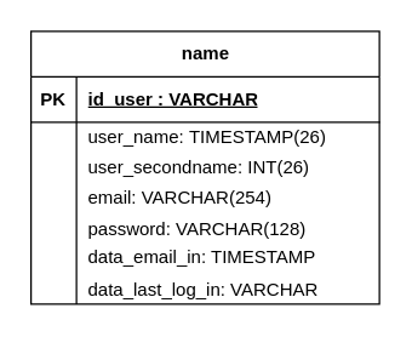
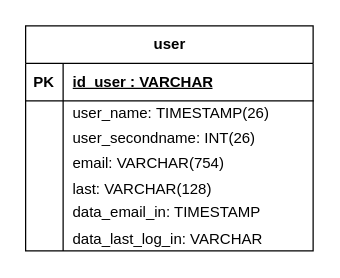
  <mxCell id="0" />
  <mxCell id="1" parent="0" />
- <mxCell id="2" value="&lt;div&gt;&lt;span style=&quot;background-color: initial;&quot;&gt;name&lt;/span&gt;&lt;br&gt;&lt;/div&gt;" style="shape=table;startSize=30;container=1;collapsible=1;childLayout=tableLayout;fixedRows=1;rowLines=0;fontStyle=1;align=center;resizeLast=1;html=1;" vertex="1" parent="1"><mxGeometry x="20" y="20" width="230" height="180" as="geometry" /></mxCell>
+ <mxCell id="2" value="&lt;div&gt;&lt;span style=&quot;background-color: initial;&quot;&gt;user&lt;/span&gt;&lt;br&gt;&lt;/div&gt;" style="shape=table;startSize=30;container=1;collapsible=1;childLayout=tableLayout;fixedRows=1;rowLines=0;fontStyle=1;align=center;resizeLast=1;html=1;" vertex="1" parent="1"><mxGeometry x="20" y="20" width="230" height="180" as="geometry" /></mxCell>
  <mxCell id="3" value="" style="shape=tableRow;horizontal=0;startSize=0;swimlaneHead=0;swimlaneBody=0;fillColor=none;collapsible=0;dropTarget=0;points=[[0,0.5],[1,0.5]];portConstraint=eastwest;top=0;left=0;right=0;bottom=1;" vertex="1" parent="2"><mxGeometry y="30" width="230" height="30" as="geometry" /></mxCell>
  <mxCell id="4" value="PK" style="shape=partialRectangle;connectable=0;fillColor=none;top=0;left=0;bottom=0;right=0;fontStyle=1;overflow=hidden;whiteSpace=wrap;html=1;" vertex="1" parent="3"><mxGeometry width="30" height="30" as="geometry"><mxRectangle width="30" height="30" as="alternateBounds" /></mxGeometry></mxCell>
  <mxCell id="5" value="id_user : VARCHAR" style="shape=partialRectangle;connectable=0;fillColor=none;top=0;left=0;bottom=0;right=0;align=left;spacingLeft=6;fontStyle=5;overflow=hidden;whiteSpace=wrap;html=1;" vertex="1" parent="3"><mxGeometry x="30" width="200" height="30" as="geometry"><mxRectangle width="200" height="30" as="alternateBounds" /></mxGeometry></mxCell>
  <mxCell id="6" value="" style="shape=tableRow;horizontal=0;startSize=0;swimlaneHead=0;swimlaneBody=0;fillColor=none;collapsible=0;dropTarget=0;points=[[0,0.5],[1,0.5]];portConstraint=eastwest;top=0;left=0;right=0;bottom=0;" vertex="1" parent="2"><mxGeometry y="60" width="230" height="20" as="geometry" /></mxCell>
  <mxCell id="7" value="" style="shape=partialRectangle;connectable=0;fillColor=none;top=0;left=0;bottom=0;right=0;editable=1;overflow=hidden;whiteSpace=wrap;html=1;" vertex="1" parent="6"><mxGeometry width="30" height="20" as="geometry"><mxRectangle width="30" height="20" as="alternateBounds" /></mxGeometry></mxCell>
  <mxCell id="8" value="user_name:&amp;nbsp;TIMESTAMP(26)" style="shape=partialRectangle;connectable=0;fillColor=none;top=0;left=0;bottom=0;right=0;align=left;spacingLeft=6;overflow=hidden;whiteSpace=wrap;html=1;" vertex="1" parent="6"><mxGeometry x="30" width="200" height="20" as="geometry"><mxRectangle width="200" height="20" as="alternateBounds" /></mxGeometry></mxCell>
  <mxCell id="9" value="" style="shape=tableRow;horizontal=0;startSize=0;swimlaneHead=0;swimlaneBody=0;fillColor=none;collapsible=0;dropTarget=0;points=[[0,0.5],[1,0.5]];portConstraint=eastwest;top=0;left=0;right=0;bottom=0;" vertex="1" parent="2"><mxGeometry y="80" width="230" height="20" as="geometry" /></mxCell>
  <mxCell id="10" value="" style="shape=partialRectangle;connectable=0;fillColor=none;top=0;left=0;bottom=0;right=0;editable=1;overflow=hidden;whiteSpace=wrap;html=1;" vertex="1" parent="9"><mxGeometry width="30" height="20" as="geometry"><mxRectangle width="30" height="20" as="alternateBounds" /></mxGeometry></mxCell>
  <mxCell id="11" value="user_secondname:&amp;nbsp;&lt;span style=&quot;background-color: initial;&quot;&gt;INT(&lt;/span&gt;&lt;span style=&quot;background-color: initial;&quot;&gt;26)&lt;/span&gt;" style="shape=partialRectangle;connectable=0;fillColor=none;top=0;left=0;bottom=0;right=0;align=left;spacingLeft=6;overflow=hidden;whiteSpace=wrap;html=1;" vertex="1" parent="9"><mxGeometry x="30" width="200" height="20" as="geometry"><mxRectangle width="200" height="20" as="alternateBounds" /></mxGeometry></mxCell>
  <mxCell id="12" value="" style="shape=tableRow;horizontal=0;startSize=0;swimlaneHead=0;swimlaneBody=0;fillColor=none;collapsible=0;dropTarget=0;points=[[0,0.5],[1,0.5]];portConstraint=eastwest;top=0;left=0;right=0;bottom=0;" vertex="1" parent="2"><mxGeometry y="100" width="230" height="20" as="geometry" /></mxCell>
  <mxCell id="13" value="" style="shape=partialRectangle;connectable=0;fillColor=none;top=0;left=0;bottom=0;right=0;editable=1;overflow=hidden;whiteSpace=wrap;html=1;" vertex="1" parent="12"><mxGeometry width="30" height="20" as="geometry"><mxRectangle width="30" height="20" as="alternateBounds" /></mxGeometry></mxCell>
- <mxCell id="14" value="email: VARCHAR(254)&amp;nbsp;" style="shape=partialRectangle;connectable=0;fillColor=none;top=0;left=0;bottom=0;right=0;align=left;spacingLeft=6;overflow=hidden;whiteSpace=wrap;html=1;" vertex="1" parent="12"><mxGeometry x="30" width="200" height="20" as="geometry"><mxRectangle width="200" height="20" as="alternateBounds" /></mxGeometry></mxCell>
+ <mxCell id="14" value="email: VARCHAR(754)&amp;nbsp;" style="shape=partialRectangle;connectable=0;fillColor=none;top=0;left=0;bottom=0;right=0;align=left;spacingLeft=6;overflow=hidden;whiteSpace=wrap;html=1;" vertex="1" parent="12"><mxGeometry x="30" width="200" height="20" as="geometry"><mxRectangle width="200" height="20" as="alternateBounds" /></mxGeometry></mxCell>
  <mxCell id="15" value="" style="shape=tableRow;horizontal=0;startSize=0;swimlaneHead=0;swimlaneBody=0;fillColor=none;collapsible=0;dropTarget=0;points=[[0,0.5],[1,0.5]];portConstraint=eastwest;top=0;left=0;right=0;bottom=0;" vertex="1" parent="2"><mxGeometry y="120" width="230" height="20" as="geometry" /></mxCell>
  <mxCell id="16" value="" style="shape=partialRectangle;connectable=0;fillColor=none;top=0;left=0;bottom=0;right=0;editable=1;overflow=hidden;" vertex="1" parent="15"><mxGeometry width="30" height="20" as="geometry"><mxRectangle width="30" height="20" as="alternateBounds" /></mxGeometry></mxCell>
- <mxCell id="17" value="password: VARCHAR(128)  " style="shape=partialRectangle;connectable=0;fillColor=none;top=0;left=0;bottom=0;right=0;align=left;spacingLeft=6;overflow=hidden;" vertex="1" parent="15"><mxGeometry x="30" width="200" height="20" as="geometry"><mxRectangle width="200" height="20" as="alternateBounds" /></mxGeometry></mxCell>
+ <mxCell id="17" value="last: VARCHAR(128)  " style="shape=partialRectangle;connectable=0;fillColor=none;top=0;left=0;bottom=0;right=0;align=left;spacingLeft=6;overflow=hidden;" vertex="1" parent="15"><mxGeometry x="30" width="200" height="20" as="geometry"><mxRectangle width="200" height="20" as="alternateBounds" /></mxGeometry></mxCell>
  <mxCell id="18" value="" style="shape=tableRow;horizontal=0;startSize=0;swimlaneHead=0;swimlaneBody=0;fillColor=none;collapsible=0;dropTarget=0;points=[[0,0.5],[1,0.5]];portConstraint=eastwest;top=0;left=0;right=0;bottom=0;" vertex="1" parent="2"><mxGeometry y="140" width="230" height="20" as="geometry" /></mxCell>
  <mxCell id="19" value="" style="shape=partialRectangle;connectable=0;fillColor=none;top=0;left=0;bottom=0;right=0;editable=1;overflow=hidden;" vertex="1" parent="18"><mxGeometry width="30" height="20" as="geometry"><mxRectangle width="30" height="20" as="alternateBounds" /></mxGeometry></mxCell>
  <mxCell id="20" value="data_email_in: TIMESTAMP &#10;" style="shape=partialRectangle;connectable=0;fillColor=none;top=0;left=0;bottom=0;right=0;align=left;spacingLeft=6;overflow=hidden;" vertex="1" parent="18"><mxGeometry x="30" width="200" height="20" as="geometry"><mxRectangle width="200" height="20" as="alternateBounds" /></mxGeometry></mxCell>
  <mxCell id="21" value="" style="shape=tableRow;horizontal=0;startSize=0;swimlaneHead=0;swimlaneBody=0;fillColor=none;collapsible=0;dropTarget=0;points=[[0,0.5],[1,0.5]];portConstraint=eastwest;top=0;left=0;right=0;bottom=0;" vertex="1" parent="2"><mxGeometry y="160" width="230" height="20" as="geometry" /></mxCell>
  <mxCell id="22" value="" style="shape=partialRectangle;connectable=0;fillColor=none;top=0;left=0;bottom=0;right=0;editable=1;overflow=hidden;" vertex="1" parent="21"><mxGeometry width="30" height="20" as="geometry"><mxRectangle width="30" height="20" as="alternateBounds" /></mxGeometry></mxCell>
  <mxCell id="23" value="data_last_log_in: VARCHAR " style="shape=partialRectangle;connectable=0;fillColor=none;top=0;left=0;bottom=0;right=0;align=left;spacingLeft=6;overflow=hidden;" vertex="1" parent="21"><mxGeometry x="30" width="200" height="20" as="geometry"><mxRectangle width="200" height="20" as="alternateBounds" /></mxGeometry></mxCell>
